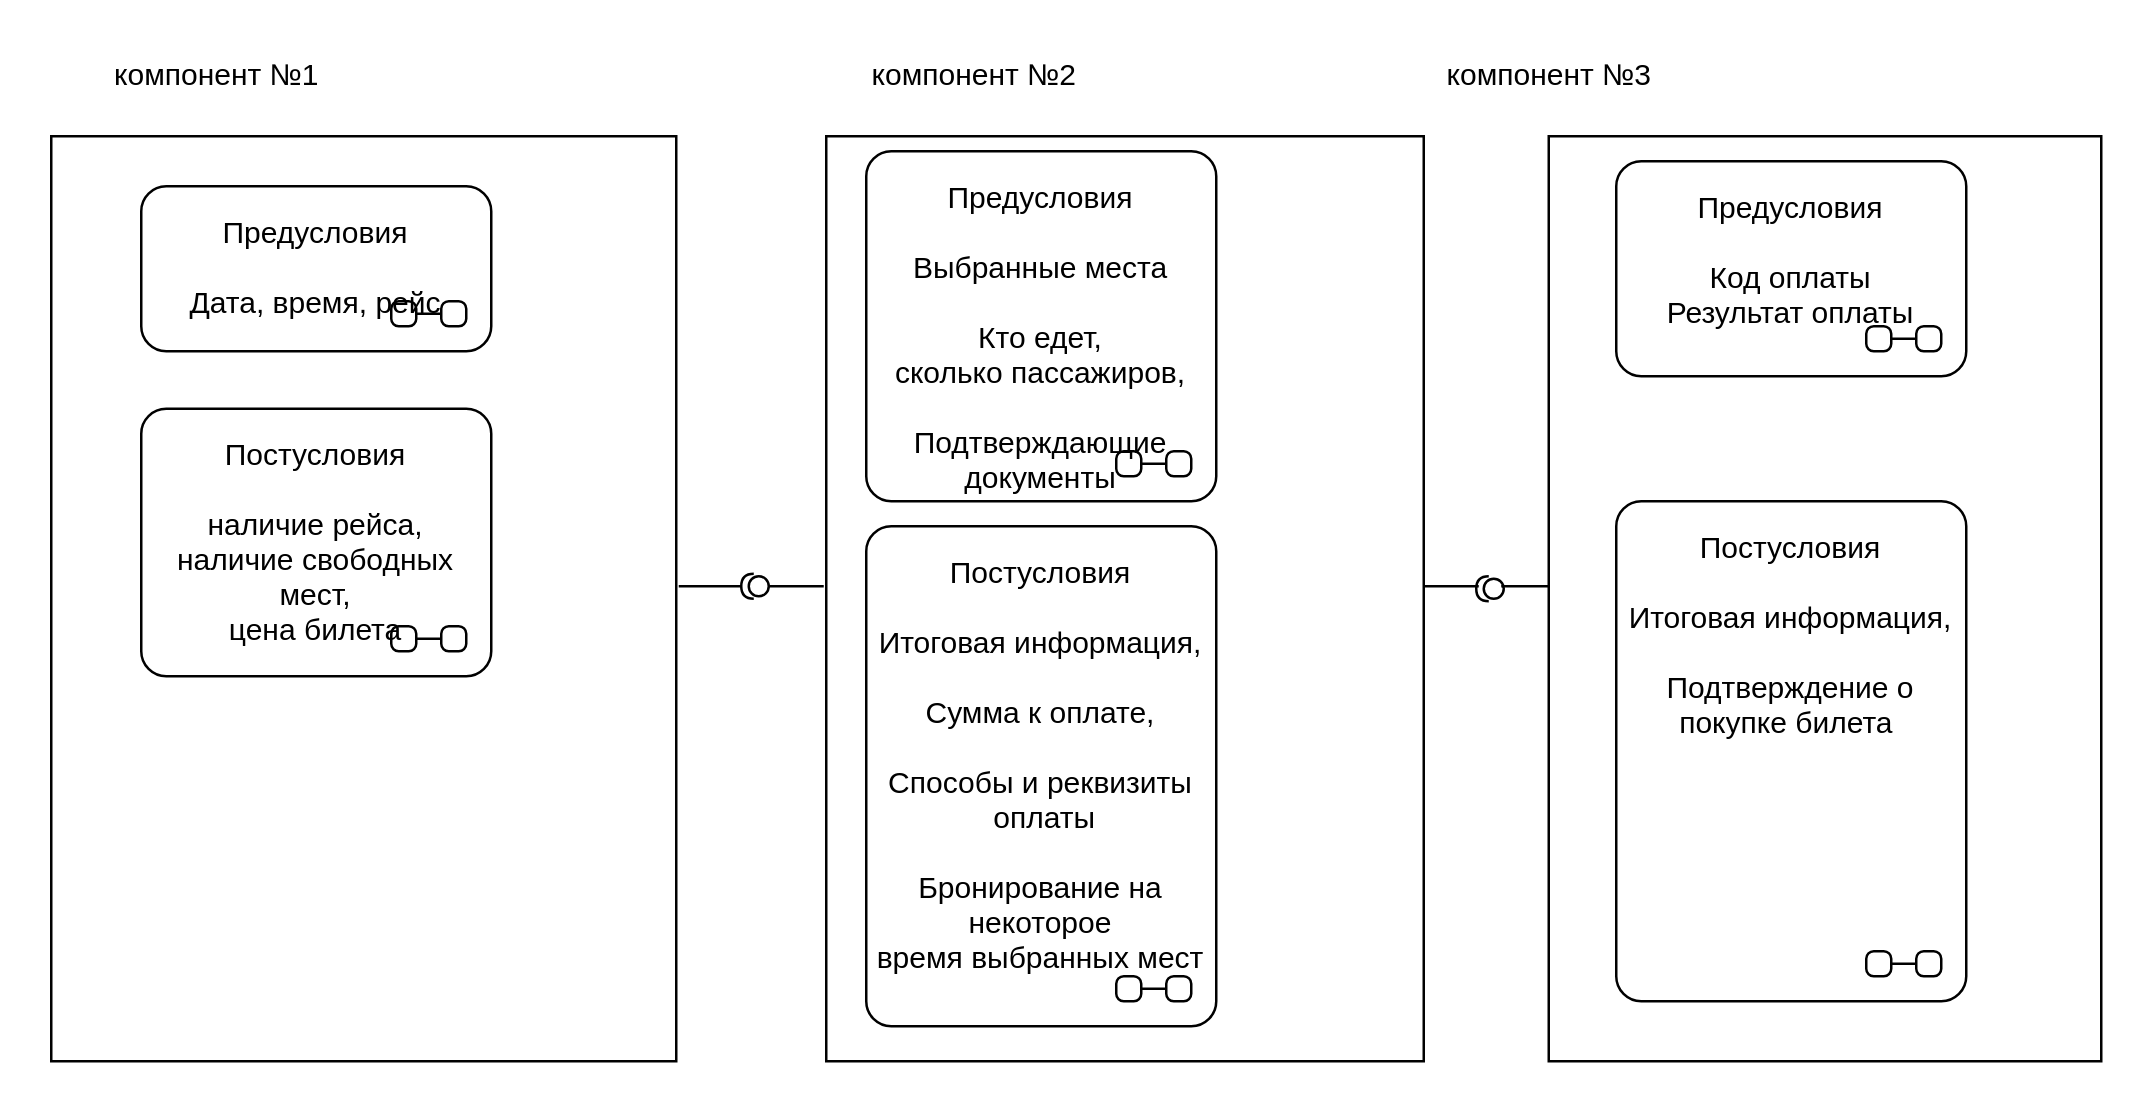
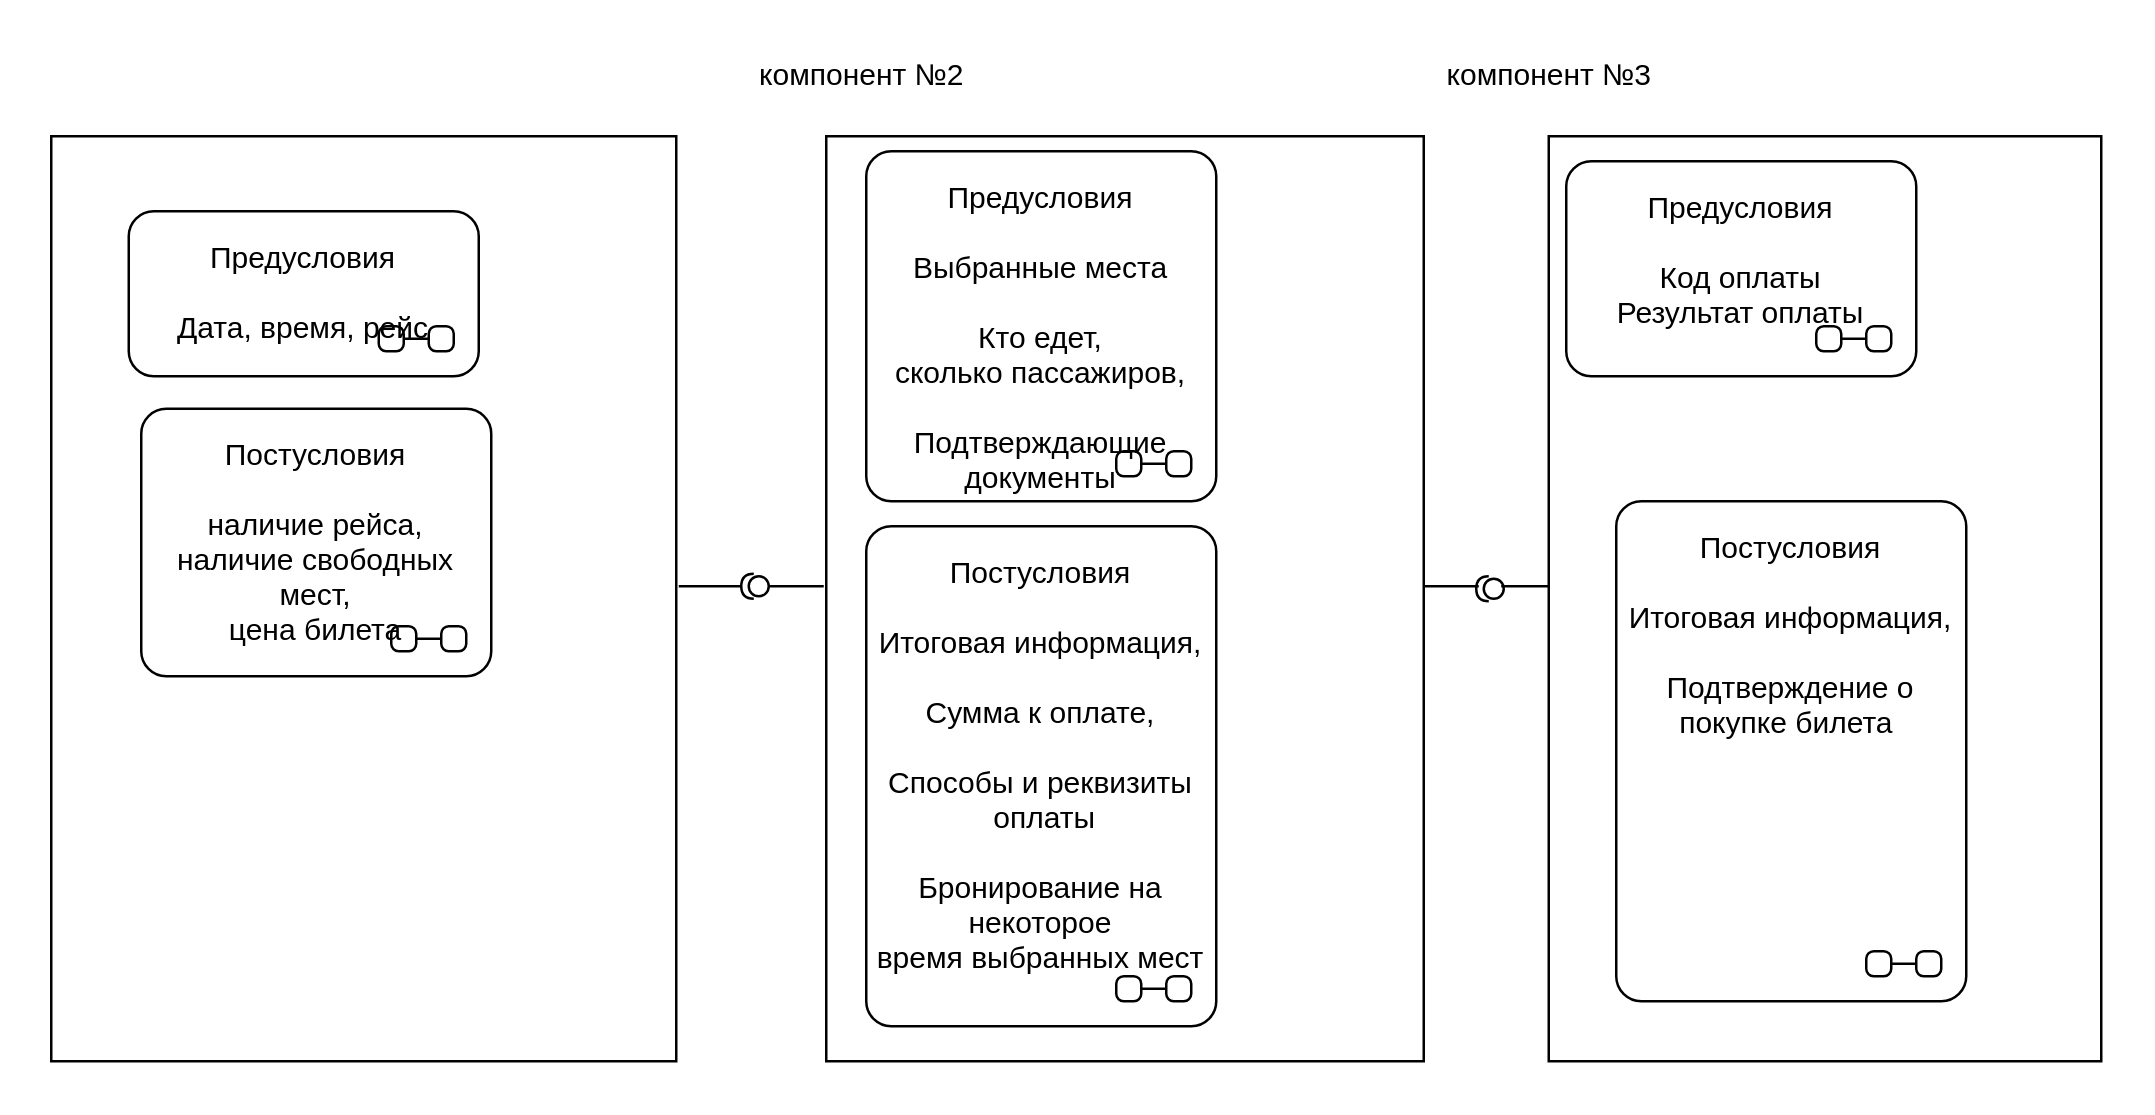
  <mxCell id="0" />
  <mxCell id="1" parent="0" />
  <mxCell id="2" value="" style="endArrow=none;html=1;rounded=0;align=center;verticalAlign=top;endFill=0;labelBackgroundColor=none;endSize=2;" edge="1" parent="1"><mxGeometry relative="1" as="geometry"><mxPoint x="150" y="219" as="sourcePoint" /><mxPoint x="150" y="219" as="targetPoint" /></mxGeometry></mxCell>
  <mxCell id="3" value="" style="html=1;rounded=0;" vertex="1" parent="1"><mxGeometry x="20" y="54" width="250" height="370" as="geometry" /></mxCell>
  <mxCell id="4" value="" style="shape=requiredInterface;html=1;fontSize=11;align=center;fillColor=none;points=[];aspect=fixed;resizable=0;verticalAlign=bottom;labelPosition=center;verticalLabelPosition=top;flipH=1;" vertex="1" parent="1"><mxGeometry x="296" y="229" width="5" height="10" as="geometry" /></mxCell>
  <mxCell id="5" value="" style="endArrow=none;html=1;rounded=0;align=center;verticalAlign=top;endFill=0;labelBackgroundColor=none;endSize=2;" edge="1" parent="1"><mxGeometry relative="1" as="geometry"><mxPoint x="271" y="234" as="sourcePoint" /><mxPoint x="296" y="234" as="targetPoint" /></mxGeometry></mxCell>
  <mxCell id="6" value="" style="html=1;rounded=0;" vertex="1" parent="1"><mxGeometry x="330" y="54" width="239" height="370" as="geometry" /></mxCell>
  <mxCell id="7" value="" style="endArrow=none;html=1;rounded=0;align=center;verticalAlign=top;endFill=0;labelBackgroundColor=none;endSize=2;" edge="1" parent="1"><mxGeometry relative="1" as="geometry"><mxPoint x="307" y="234.033" as="sourcePoint" /><mxPoint x="329" y="234" as="targetPoint" /></mxGeometry></mxCell>
  <mxCell id="8" value="" style="ellipse;html=1;fontSize=11;align=center;fillColor=none;points=[];aspect=fixed;resizable=0;verticalAlign=bottom;labelPosition=center;verticalLabelPosition=top;flipH=1;" vertex="1" parent="1"><mxGeometry x="299" y="230" width="8" height="8" as="geometry" /></mxCell>
  <mxCell id="9" value="" style="shape=requiredInterface;html=1;fontSize=11;align=center;fillColor=none;points=[];aspect=fixed;resizable=0;verticalAlign=bottom;labelPosition=center;verticalLabelPosition=top;flipH=1;" vertex="1" parent="1"><mxGeometry x="590" y="230" width="5" height="10" as="geometry" /></mxCell>
  <mxCell id="10" value="" style="ellipse;html=1;fontSize=11;align=center;fillColor=none;points=[];aspect=fixed;resizable=0;verticalAlign=bottom;labelPosition=center;verticalLabelPosition=top;flipH=1;" vertex="1" parent="1"><mxGeometry x="593" y="231" width="8" height="8" as="geometry" /></mxCell>
  <mxCell id="11" value="" style="endArrow=none;html=1;rounded=0;align=center;verticalAlign=top;endFill=0;labelBackgroundColor=none;endSize=2;" edge="1" parent="1"><mxGeometry relative="1" as="geometry"><mxPoint x="569" y="234.033" as="sourcePoint" /><mxPoint x="591" y="234" as="targetPoint" /></mxGeometry></mxCell>
  <mxCell id="12" value="" style="endArrow=none;html=1;rounded=0;align=center;verticalAlign=top;endFill=0;labelBackgroundColor=none;endSize=2;" edge="1" parent="1"><mxGeometry relative="1" as="geometry"><mxPoint x="600" y="234.033" as="sourcePoint" /><mxPoint x="622" y="234" as="targetPoint" /></mxGeometry></mxCell>
  <mxCell id="13" value="" style="html=1;rounded=0;" vertex="1" parent="1"><mxGeometry x="619" y="54" width="221" height="370" as="geometry" /></mxCell>
- <mxCell id="14" value="Предусловия&#10;&#10;Дата, время, рейс" style="shape=umlState;rounded=1;verticalAlign=top;spacingTop=5;umlStateSymbol=collapseState;absoluteArcSize=1;arcSize=10;" vertex="1" parent="1"><mxGeometry x="56" y="74" width="140" height="66" as="geometry" /></mxCell>
+ <mxCell id="14" value="Предусловия&#10;&#10;Дата, время, рейс" style="shape=umlState;rounded=1;verticalAlign=top;spacingTop=5;umlStateSymbol=collapseState;absoluteArcSize=1;arcSize=10;" vertex="1" parent="1"><mxGeometry x="51" y="84" width="140" height="66" as="geometry" /></mxCell>
  <mxCell id="15" value="Постусловия&#10;&#10;наличие рейса,&#10;наличие свободных &#10;мест, &#10;цена билета" style="shape=umlState;rounded=1;verticalAlign=top;spacingTop=5;umlStateSymbol=collapseState;absoluteArcSize=1;arcSize=10;" vertex="1" parent="1"><mxGeometry x="56" y="163" width="140" height="107" as="geometry" /></mxCell>
- <mxCell id="16" value="компонент №1" style="text;html=1;align=center;verticalAlign=middle;resizable=0;points=[];autosize=1;strokeColor=none;fillColor=none;" vertex="1" parent="1"><mxGeometry x="36" y="20" width="100" height="20" as="geometry" /></mxCell>
- <mxCell id="17" value="компонент №2" style="text;html=1;align=center;verticalAlign=middle;resizable=0;points=[];autosize=1;strokeColor=none;fillColor=none;" vertex="1" parent="1"><mxGeometry x="339" y="20" width="100" height="20" as="geometry" /></mxCell>
+ <mxCell id="17" value="компонент №2" style="text;html=1;align=center;verticalAlign=middle;resizable=0;points=[];autosize=1;strokeColor=none;fillColor=none;" vertex="1" parent="1"><mxGeometry x="294" y="20" width="100" height="20" as="geometry" /></mxCell>
  <mxCell id="18" value="компонент №3" style="text;html=1;align=center;verticalAlign=middle;resizable=0;points=[];autosize=1;strokeColor=none;fillColor=none;" vertex="1" parent="1"><mxGeometry x="569" y="20" width="100" height="20" as="geometry" /></mxCell>
  <mxCell id="19" value="Предусловия&#10;&#10;Выбранные места&#10;&#10;Кто едет,&#10;сколько пассажиров,&#10;&#10;Подтверждающие &#10;документы" style="shape=umlState;rounded=1;verticalAlign=top;spacingTop=5;umlStateSymbol=collapseState;absoluteArcSize=1;arcSize=10;" vertex="1" parent="1"><mxGeometry x="346" y="60" width="140" height="140" as="geometry" /></mxCell>
  <mxCell id="20" value="Постусловия&#10;&#10;Итоговая информация,&#10;&#10;Сумма к оплате,&#10;&#10;Способы и реквизиты&#10; оплаты&#10;&#10;Бронирование на &#10;некоторое &#10;время выбранных мест" style="shape=umlState;rounded=1;verticalAlign=top;spacingTop=5;umlStateSymbol=collapseState;absoluteArcSize=1;arcSize=10;" vertex="1" parent="1"><mxGeometry x="346" y="210" width="140" height="200" as="geometry" /></mxCell>
- <mxCell id="21" value="Предусловия&#10;&#10;Код оплаты&#10;Результат оплаты" style="shape=umlState;rounded=1;verticalAlign=top;spacingTop=5;umlStateSymbol=collapseState;absoluteArcSize=1;arcSize=10;" vertex="1" parent="1"><mxGeometry x="646" y="64" width="140" height="86" as="geometry" /></mxCell>
+ <mxCell id="21" value="Предусловия&#10;&#10;Код оплаты&#10;Результат оплаты" style="shape=umlState;rounded=1;verticalAlign=top;spacingTop=5;umlStateSymbol=collapseState;absoluteArcSize=1;arcSize=10;" vertex="1" parent="1"><mxGeometry x="626" y="64" width="140" height="86" as="geometry" /></mxCell>
  <mxCell id="22" value="Постусловия&#10;&#10;Итоговая информация,&#10;&#10;Подтверждение о &#10;покупке билета &#10;" style="shape=umlState;rounded=1;verticalAlign=top;spacingTop=5;umlStateSymbol=collapseState;absoluteArcSize=1;arcSize=10;" vertex="1" parent="1"><mxGeometry x="646" y="200" width="140" height="200" as="geometry" /></mxCell>
